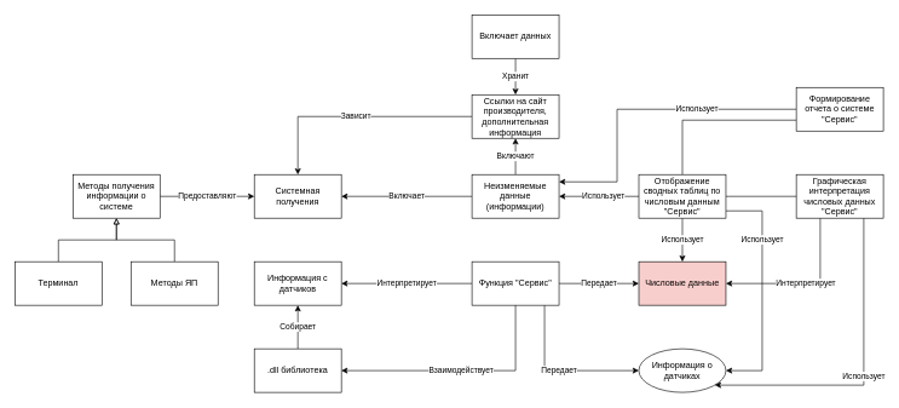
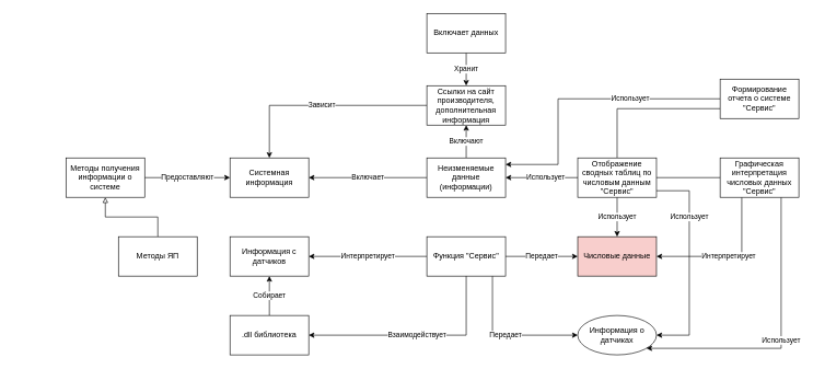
  <mxCell id="0" />
  <mxCell id="1" parent="0" />
  <mxCell id="2" value="Интерпретирует" style="edgeStyle=orthogonalEdgeStyle;rounded=0;orthogonalLoop=1;jettySize=auto;html=1;" parent="1" source="5" target="6" edge="1"><mxGeometry relative="1" as="geometry" /></mxCell>
  <mxCell id="3" value="Передает" style="edgeStyle=orthogonalEdgeStyle;rounded=0;orthogonalLoop=1;jettySize=auto;html=1;" parent="1" source="5" target="10" edge="1"><mxGeometry relative="1" as="geometry"><Array as="points"><mxPoint x="750" y="510" /></Array></mxGeometry></mxCell>
  <mxCell id="4" value="Передает" style="edgeStyle=orthogonalEdgeStyle;rounded=0;orthogonalLoop=1;jettySize=auto;html=1;" parent="1" source="5" target="11" edge="1"><mxGeometry relative="1" as="geometry" /></mxCell>
  <mxCell id="5" value="Функция &quot;Сервис&quot;" style="rounded=0;whiteSpace=wrap;html=1;" parent="1" vertex="1"><mxGeometry x="650" y="360" width="120" height="60" as="geometry" /></mxCell>
  <mxCell id="6" value="Информация с датчиков" style="rounded=0;whiteSpace=wrap;html=1;" parent="1" vertex="1"><mxGeometry x="350" y="360" width="120" height="60" as="geometry" /></mxCell>
  <mxCell id="7" value="Собирает" style="edgeStyle=orthogonalEdgeStyle;rounded=0;orthogonalLoop=1;jettySize=auto;html=1;entryX=0.5;entryY=1;entryDx=0;entryDy=0;" parent="1" source="8" target="6" edge="1"><mxGeometry relative="1" as="geometry" /></mxCell>
  <mxCell id="8" value=".dll библиотека" style="rounded=0;whiteSpace=wrap;html=1;" parent="1" vertex="1"><mxGeometry x="350" y="480" width="120" height="60" as="geometry" /></mxCell>
  <mxCell id="9" value="Взаимодействует" style="edgeStyle=orthogonalEdgeStyle;rounded=0;orthogonalLoop=1;jettySize=auto;html=1;" parent="1" source="5" target="8" edge="1"><mxGeometry relative="1" as="geometry"><Array as="points"><mxPoint x="710" y="510" /></Array></mxGeometry></mxCell>
  <mxCell id="10" value="Информация о датчиках" style="ellipse;whiteSpace=wrap;html=1;" parent="1" vertex="1"><mxGeometry x="880" y="480" width="120" height="60" as="geometry" /></mxCell>
  <mxCell id="11" value="Числовые данные" style="rounded=0;whiteSpace=wrap;html=1;fillColor=#f8cecc;" parent="1" vertex="1"><mxGeometry x="880" y="360" width="120" height="60" as="geometry" /></mxCell>
  <mxCell id="12" value="Интерпретирует" style="edgeStyle=orthogonalEdgeStyle;rounded=0;orthogonalLoop=1;jettySize=auto;html=1;" parent="1" source="14" target="11" edge="1"><mxGeometry relative="1" as="geometry"><Array as="points"><mxPoint x="1130" y="390" /></Array></mxGeometry></mxCell>
  <mxCell id="13" value="Использует" style="edgeStyle=orthogonalEdgeStyle;rounded=0;orthogonalLoop=1;jettySize=auto;html=1;" parent="1" source="14" target="10" edge="1"><mxGeometry relative="1" as="geometry"><Array as="points"><mxPoint x="1190" y="530" /></Array></mxGeometry></mxCell>
  <mxCell id="14" value="Графическая интерпретация числовых данных &quot;Сервис&quot;" style="rounded=0;whiteSpace=wrap;html=1;" parent="1" vertex="1"><mxGeometry x="1097" y="240" width="120" height="60" as="geometry" /></mxCell>
  <mxCell id="15" style="edgeStyle=orthogonalEdgeStyle;rounded=0;orthogonalLoop=1;jettySize=auto;html=1;endArrow=none;endFill=0;" parent="1" source="20" target="14" edge="1"><mxGeometry relative="1" as="geometry" /></mxCell>
  <mxCell id="16" value="Использует" style="edgeStyle=orthogonalEdgeStyle;rounded=0;orthogonalLoop=1;jettySize=auto;html=1;entryX=0.5;entryY=0;entryDx=0;entryDy=0;" parent="1" source="20" target="11" edge="1"><mxGeometry relative="1" as="geometry" /></mxCell>
  <mxCell id="17" value="Использует" style="edgeStyle=orthogonalEdgeStyle;rounded=0;orthogonalLoop=1;jettySize=auto;html=1;" parent="1" source="20" target="10" edge="1"><mxGeometry x="-0.438" relative="1" as="geometry"><Array as="points"><mxPoint x="1050" y="290" /><mxPoint x="1050" y="510" /></Array><mxPoint as="offset" /></mxGeometry></mxCell>
  <mxCell id="18" style="edgeStyle=orthogonalEdgeStyle;rounded=0;orthogonalLoop=1;jettySize=auto;html=1;entryX=0;entryY=0.75;entryDx=0;entryDy=0;endArrow=none;endFill=0;" parent="1" source="20" target="22" edge="1"><mxGeometry relative="1" as="geometry"><Array as="points"><mxPoint x="940" y="165" /></Array></mxGeometry></mxCell>
  <mxCell id="19" value="Использует" style="edgeStyle=orthogonalEdgeStyle;rounded=0;orthogonalLoop=1;jettySize=auto;html=1;endArrow=classic;endFill=1;" parent="1" source="20" target="25" edge="1"><mxGeometry x="-0.091" relative="1" as="geometry"><mxPoint x="1" as="offset" /></mxGeometry></mxCell>
  <mxCell id="20" value="Отображение сводных таблиц по числовым данным &quot;Сервис&quot;" style="rounded=0;whiteSpace=wrap;html=1;" parent="1" vertex="1"><mxGeometry x="880" y="240" width="120" height="60" as="geometry" /></mxCell>
  <mxCell id="21" value="Использует" style="edgeStyle=orthogonalEdgeStyle;rounded=0;orthogonalLoop=1;jettySize=auto;html=1;" parent="1" source="22" target="25" edge="1"><mxGeometry x="-0.358" relative="1" as="geometry"><Array as="points"><mxPoint x="850" y="150" /><mxPoint x="850" y="250" /></Array><mxPoint as="offset" /></mxGeometry></mxCell>
  <mxCell id="22" value="Формирование отчета о системе &quot;Сервис&quot;" style="rounded=0;whiteSpace=wrap;html=1;" parent="1" vertex="1"><mxGeometry x="1097" y="120" width="120" height="60" as="geometry" /></mxCell>
  <mxCell id="23" value="Включают" style="edgeStyle=orthogonalEdgeStyle;rounded=0;orthogonalLoop=1;jettySize=auto;html=1;entryX=0.5;entryY=1;entryDx=0;entryDy=0;" parent="1" source="25" target="27" edge="1"><mxGeometry relative="1" as="geometry" /></mxCell>
  <mxCell id="24" value="Включает" style="edgeStyle=orthogonalEdgeStyle;rounded=0;orthogonalLoop=1;jettySize=auto;html=1;" parent="1" source="25" target="30" edge="1"><mxGeometry relative="1" as="geometry" /></mxCell>
  <mxCell id="25" value="Неизменяемые данные (информации)" style="rounded=0;whiteSpace=wrap;html=1;" parent="1" vertex="1"><mxGeometry x="650" y="240" width="120" height="60" as="geometry" /></mxCell>
  <mxCell id="26" value="Зависит" style="edgeStyle=orthogonalEdgeStyle;rounded=0;orthogonalLoop=1;jettySize=auto;html=1;" parent="1" source="27" target="30" edge="1"><mxGeometry relative="1" as="geometry" /></mxCell>
  <mxCell id="27" value="Ссылки на сайт производителя, дополнительная информация" style="rounded=0;whiteSpace=wrap;html=1;" parent="1" vertex="1"><mxGeometry x="650" y="130" width="120" height="60" as="geometry" /></mxCell>
  <mxCell id="28" value="Хранит" style="edgeStyle=orthogonalEdgeStyle;rounded=0;orthogonalLoop=1;jettySize=auto;html=1;" parent="1" source="29" target="27" edge="1"><mxGeometry relative="1" as="geometry" /></mxCell>
  <mxCell id="29" value="Включает данных" style="rounded=0;whiteSpace=wrap;html=1;" parent="1" vertex="1"><mxGeometry x="650" y="20" width="120" height="60" as="geometry" /></mxCell>
- <mxCell id="30" value="Системная получения" style="rounded=0;whiteSpace=wrap;html=1;" parent="1" vertex="1"><mxGeometry x="350" y="240" width="120" height="60" as="geometry" /></mxCell>
+ <mxCell id="30" value="Системная информация" style="rounded=0;whiteSpace=wrap;html=1;" parent="1" vertex="1"><mxGeometry x="350" y="240" width="120" height="60" as="geometry" /></mxCell>
  <mxCell id="31" value="Предоставляют" style="edgeStyle=orthogonalEdgeStyle;rounded=0;orthogonalLoop=1;jettySize=auto;html=1;" parent="1" source="32" target="30" edge="1"><mxGeometry relative="1" as="geometry" /></mxCell>
  <mxCell id="32" value="Методы получения информации о системе" style="rounded=0;whiteSpace=wrap;html=1;" parent="1" vertex="1"><mxGeometry x="100" y="240" width="120" height="60" as="geometry" /></mxCell>
- <mxCell id="33" style="edgeStyle=orthogonalEdgeStyle;rounded=0;orthogonalLoop=1;jettySize=auto;html=1;endArrow=block;endFill=0;" parent="1" source="34" target="32" edge="1"><mxGeometry relative="1" as="geometry" /></mxCell>
- <mxCell id="34" value="Терминал" style="rounded=0;whiteSpace=wrap;html=1;" parent="1" vertex="1"><mxGeometry x="20" y="360" width="120" height="60" as="geometry" /></mxCell>
  <mxCell id="35" style="edgeStyle=orthogonalEdgeStyle;rounded=0;orthogonalLoop=1;jettySize=auto;html=1;endArrow=block;endFill=0;" parent="1" source="36" target="32" edge="1"><mxGeometry relative="1" as="geometry" /></mxCell>
  <mxCell id="36" value="Методы ЯП" style="rounded=0;whiteSpace=wrap;html=1;" parent="1" vertex="1"><mxGeometry x="180" y="360" width="120" height="60" as="geometry" /></mxCell>
